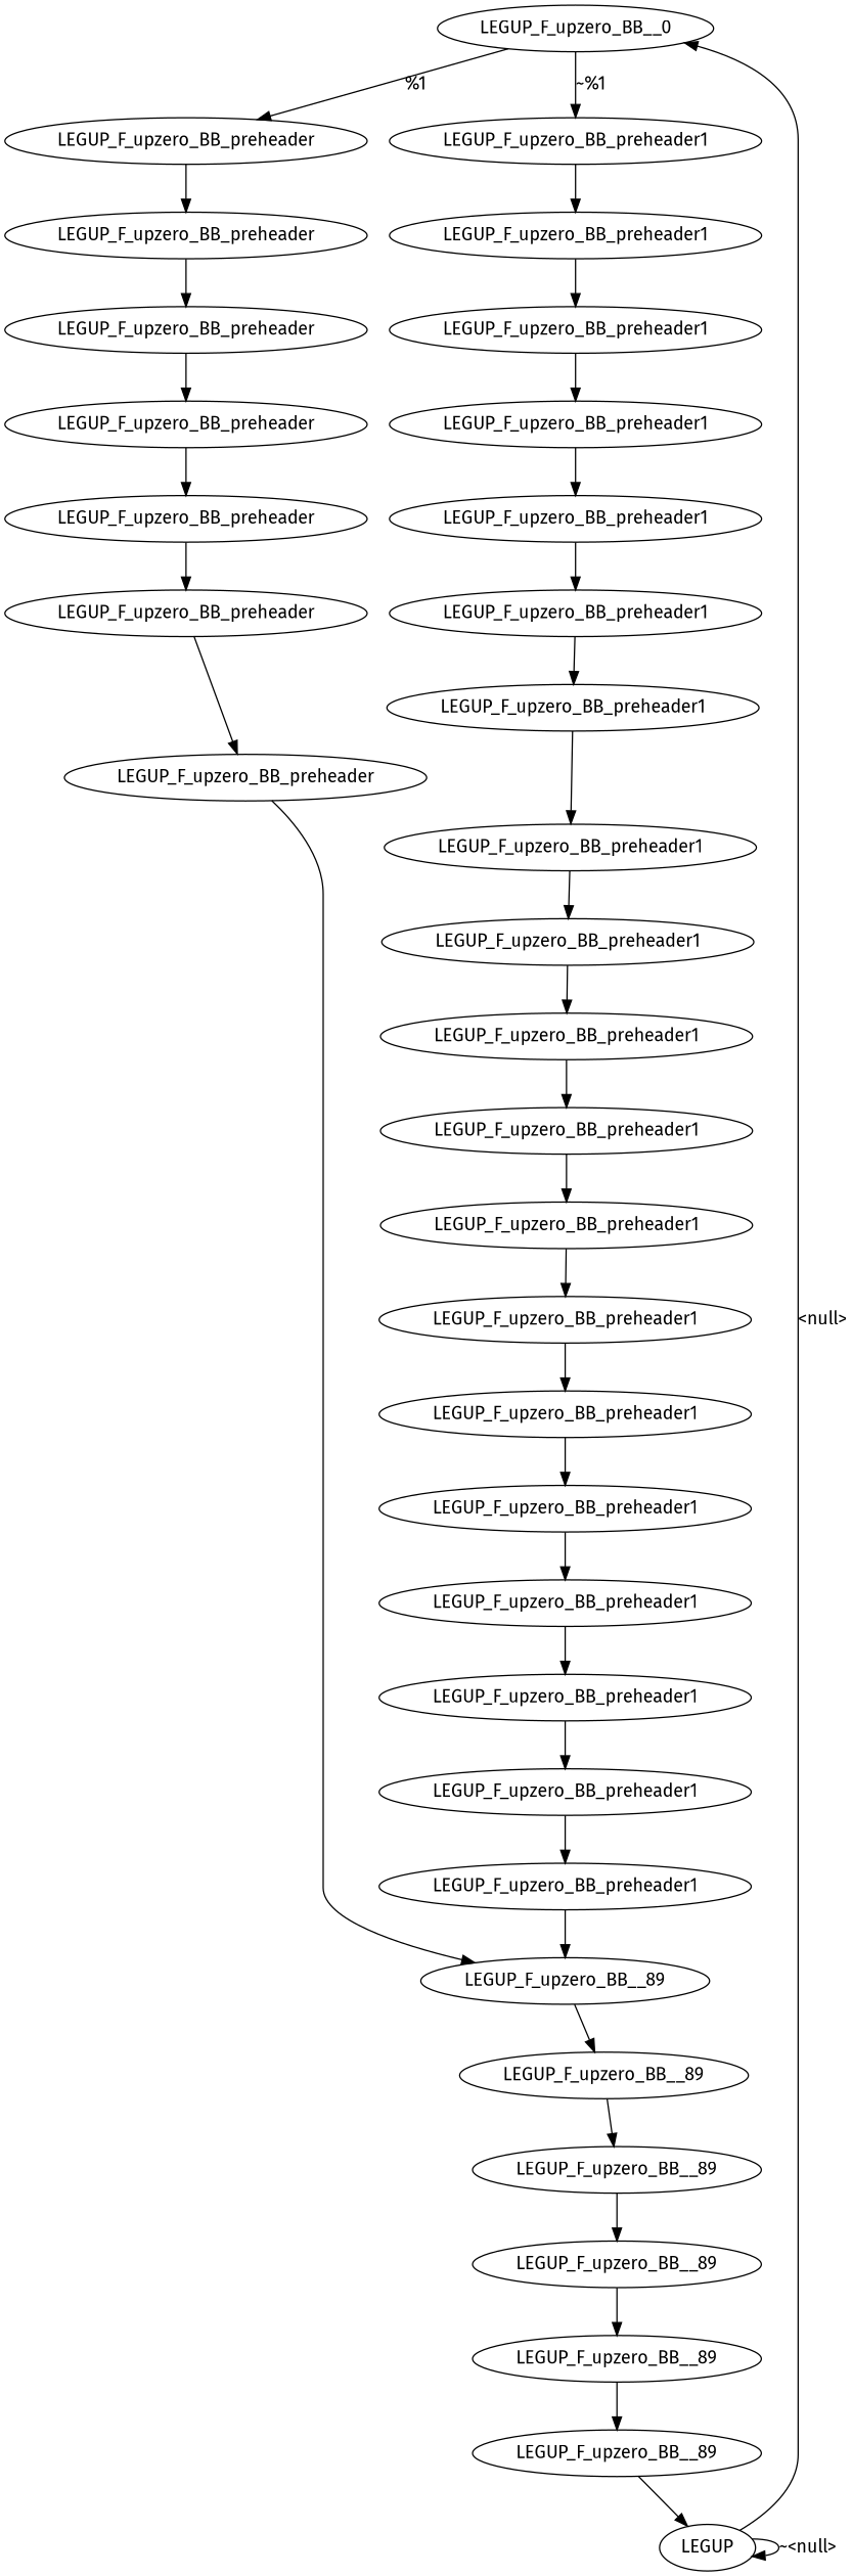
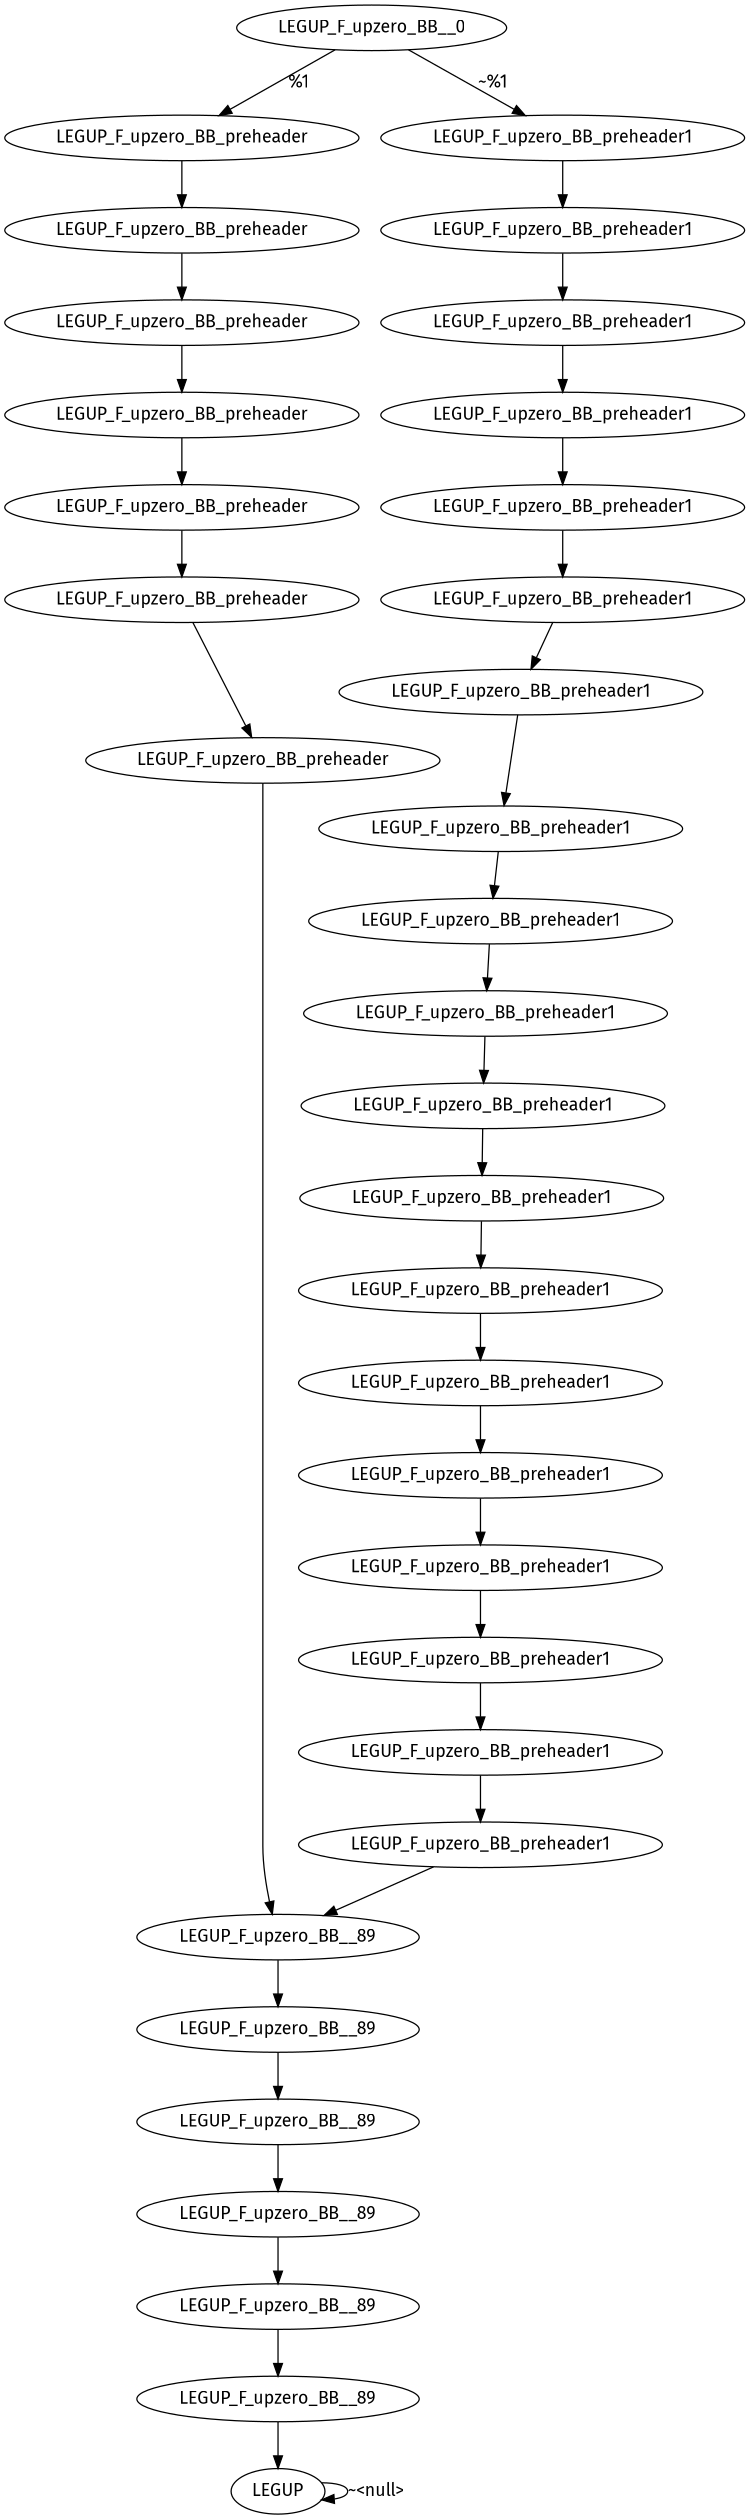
  digraph {
    fontname="Fira Sans"
    node [fontname="Fira Sans"]
    edge [fontname="Fira Sans"]
    n1 [label=LEGUP_F_upzero_BB__0]
    n2 [label=LEGUP_F_upzero_BB_preheader]
    n3 [label=LEGUP_F_upzero_BB_preheader1]
    n4 [label=LEGUP]
    n5 [label=LEGUP_F_upzero_BB_preheader]
    n6 [label=LEGUP_F_upzero_BB_preheader1]
    n7 [label=LEGUP_F_upzero_BB_preheader1]
    n8 [label=LEGUP_F_upzero_BB_preheader1]
    n9 [label=LEGUP_F_upzero_BB_preheader1]
    n10 [label=LEGUP_F_upzero_BB_preheader1]
    n11 [label=LEGUP_F_upzero_BB_preheader1]
    n12 [label=LEGUP_F_upzero_BB_preheader1]
    n13 [label=LEGUP_F_upzero_BB_preheader1]
    n14 [label=LEGUP_F_upzero_BB_preheader1]
    n15 [label=LEGUP_F_upzero_BB_preheader1]
    n16 [label=LEGUP_F_upzero_BB_preheader1]
    n17 [label=LEGUP_F_upzero_BB_preheader1]
    n18 [label=LEGUP_F_upzero_BB_preheader1]
    n19 [label=LEGUP_F_upzero_BB_preheader1]
    n20 [label=LEGUP_F_upzero_BB_preheader1]
    n21 [label=LEGUP_F_upzero_BB_preheader1]
    n22 [label=LEGUP_F_upzero_BB_preheader1]
    n23 [label=LEGUP_F_upzero_BB_preheader1]
    n24 [label=LEGUP_F_upzero_BB__89]
    n25 [label=LEGUP_F_upzero_BB__89]
    n26 [label=LEGUP_F_upzero_BB_preheader]
    n27 [label=LEGUP_F_upzero_BB_preheader]
    n28 [label=LEGUP_F_upzero_BB_preheader]
    n29 [label=LEGUP_F_upzero_BB_preheader]
    n30 [label=LEGUP_F_upzero_BB_preheader]
    n31 [label=LEGUP_F_upzero_BB__89]
    n32 [label=LEGUP_F_upzero_BB__89]
    n33 [label=LEGUP_F_upzero_BB__89]
    n34 [label=LEGUP_F_upzero_BB__89]
    n1 -> n2 [label="%1"]
    n1 -> n3 [label="~%1"]
    n2 -> n5
    n3 -> n6
-   n4 -> n1 [label="<null>"]
    n4 -> n4 [label="~<null>"]
    n5 -> n26
    n6 -> n7
    n7 -> n8
    n8 -> n9
    n9 -> n10
    n10 -> n11
    n11 -> n12
    n12 -> n13
    n13 -> n14
    n14 -> n15
    n15 -> n16
    n16 -> n17
    n17 -> n18
    n18 -> n19
    n19 -> n20
    n20 -> n21
    n21 -> n22
    n22 -> n23
    n23 -> n24
    n24 -> n25
    n25 -> n31
    n26 -> n27
    n27 -> n28
    n28 -> n29
    n29 -> n30
    n30 -> n24
    n31 -> n32
    n32 -> n33
    n33 -> n34
    n34 -> n4
  }
